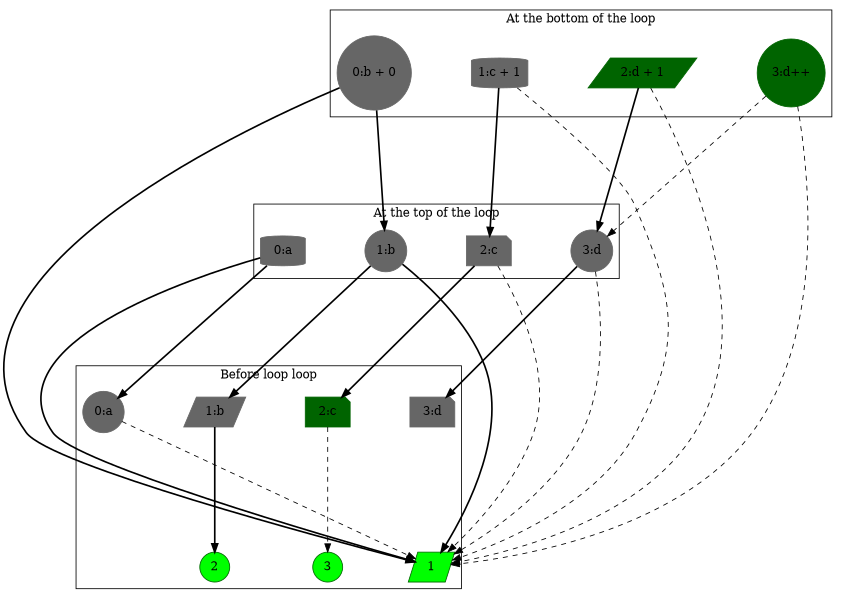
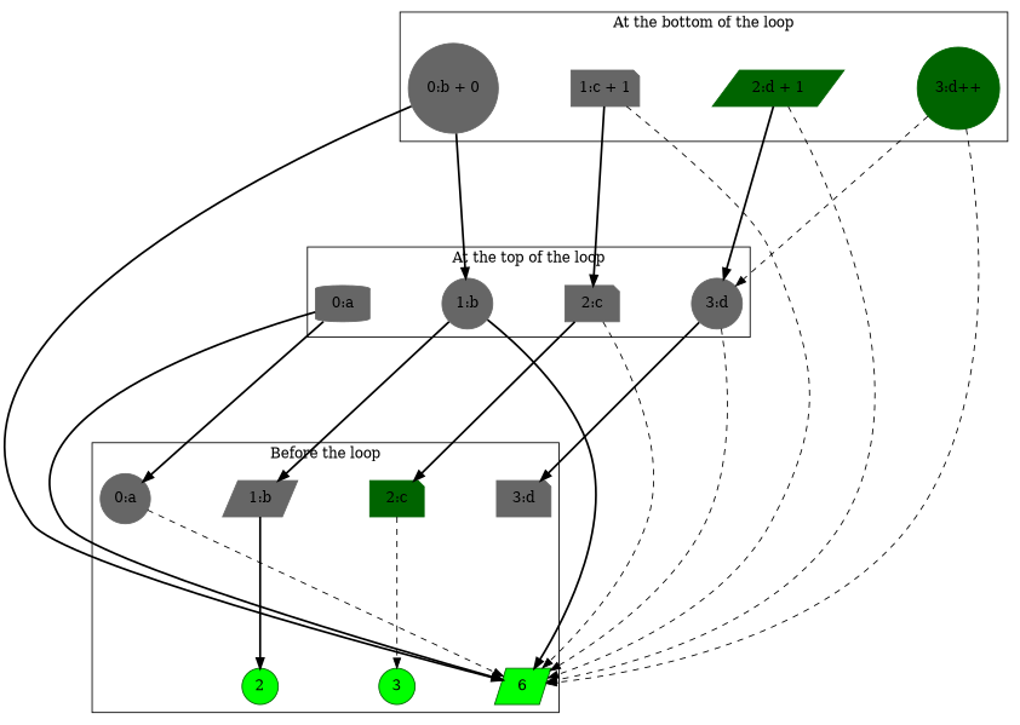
  digraph {
    nodesep=1
    rank=same
    ranksep=2
    node [color=gray40 shape=circle style=filled]
    edge [style=bold]
-   1 [color=darkgreen fillcolor=green shape=parallelogram]
+   1 [color=darkgreen fillcolor=green shape=parallelogram label=6]
    2 [color=darkgreen fillcolor=green]
    3 [color=darkgreen fillcolor=green]
    n4 [label="0:a"]
    n5 [label="1:b" shape=parallelogram]
    n6 [color=darkgreen label="2:c" shape=note]
    n7 [label="3:d" shape=note]
    n8 [label="0:a" shape=cylinder]
    n9 [label="1:b"]
    n10 [label="2:c" shape=note]
    n11 [label="3:d"]
    n12 [label="0:b + 0"]
-   n13 [label="1:c + 1" shape=cylinder]
+   n13 [label="1:c + 1" shape=note]
    n14 [color=darkgreen label="2:d + 1" shape=parallelogram]
    n15 [color=darkgreen label="3:d++"]
    subgraph cluster_1 {
-     label="Before loop loop"
+     label="Before the loop"
      1
      2
      3
      n4
      n5
      n6
      n7
    }
    subgraph cluster_2 {
      label="At the top of the loop"
      n8
      n9
      n10
      n11
    }
    subgraph cluster_3 {
      label="At the bottom of the loop"
      n12
      n13
      n14
      n15
    }
    n4 -> 1 [style=dashed]
    n5 -> 2
    n6 -> 3 [style=dashed]
    n8 -> 1
    n8 -> n4
    n9 -> 1
    n9 -> n5
    n10 -> 1 [style=dashed]
    n10 -> n6
    n11 -> 1 [style=dashed]
    n11 -> n7
    n12 -> 1
    n12 -> n9
    n13 -> 1 [style=dashed]
    n13 -> n10
    n14 -> 1 [style=dashed]
    n14 -> n11
    n15 -> 1 [style=dashed]
    n15 -> n11 [style=dashed]
  }
